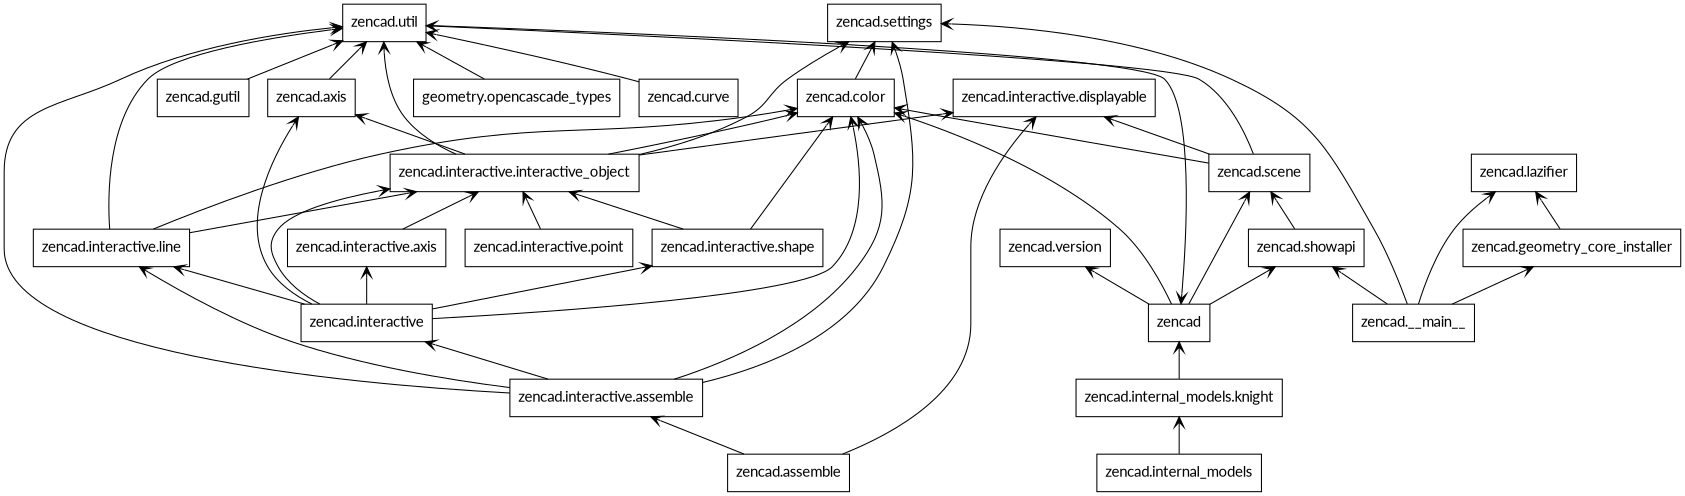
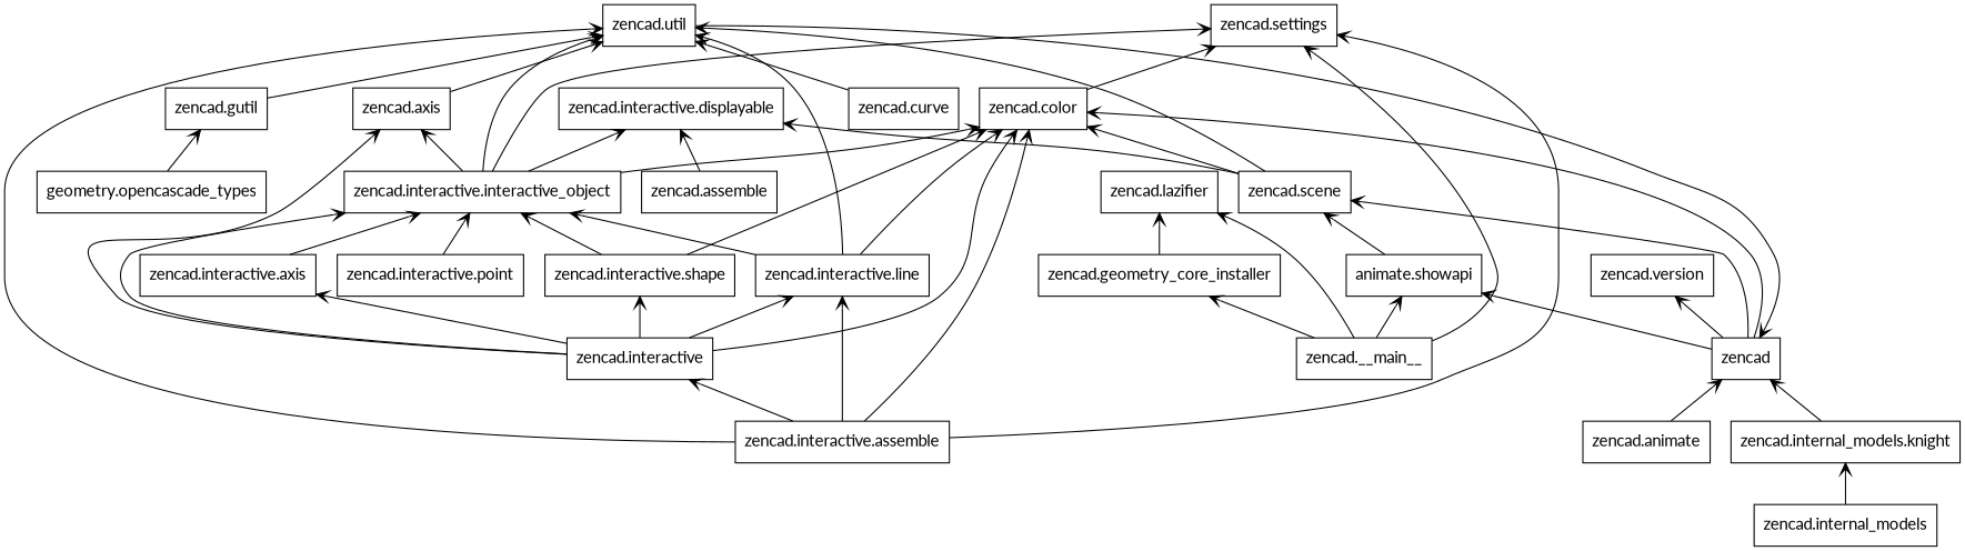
  digraph {
    fontname=Lato
    rankdir=BT
    node [fontname=Lato shape=box]
    edge [arrowhead=open arrowtail=none fontname=Lato]
    n1 [label=zencad]
    n2 [label="zencad.color"]
    n3 [label="zencad.scene"]
-   n4 [label="zencad.showapi"]
+   n4 [label="animate.showapi"]
    n5 [label="zencad.version"]
    n6 [label="zencad.settings"]
    n7 [label="zencad.util"]
    n8 [label="zencad.interactive.displayable"]
    n9 [label="zencad.__main__"]
    n10 [label="zencad.geometry_core_installer"]
    n11 [label="zencad.lazifier"]
+   n12 [label="zencad.animate"]
    n13 [label="zencad.assemble"]
    n14 [label="zencad.interactive.assemble"]
    n15 [label="zencad.interactive"]
    n16 [label="zencad.interactive.line"]
    n17 [label="zencad.axis"]
    n18 [label="zencad.curve"]
    n19 [label="zencad.gutil"]
    n20 [label="zencad.interactive.axis"]
    n21 [label="zencad.interactive.interactive_object"]
    n22 [label="zencad.interactive.shape"]
    n23 [label="zencad.interactive.point"]
    n24 [label="zencad.internal_models"]
    n25 [label="zencad.internal_models.knight"]
    n26 [label="geometry.opencascade_types"]
    n1 -> n2
    n1 -> n3
    n1 -> n4
    n1 -> n5
    n2 -> n6
    n3 -> n2
    n3 -> n7
    n3 -> n8
    n4 -> n3
    n7 -> n1
    n9 -> n4
    n9 -> n6
    n9 -> n10
    n9 -> n11
    n10 -> n11
+   n12 -> n1
    n13 -> n8
-   n13 -> n14
    n14 -> n2
    n14 -> n6
    n14 -> n7
    n14 -> n15
    n14 -> n16
    n15 -> n2
    n15 -> n16
    n15 -> n17
    n15 -> n20
    n15 -> n21
    n15 -> n22
    n16 -> n2
    n16 -> n7
    n16 -> n21
    n17 -> n7
    n18 -> n7
    n19 -> n7
    n20 -> n21
    n21 -> n2
    n21 -> n6
    n21 -> n7
    n21 -> n8
    n21 -> n17
    n22 -> n2
    n22 -> n21
    n23 -> n21
    n24 -> n25
    n25 -> n1
-   n26 -> n7
+   n26 -> n19
  }
